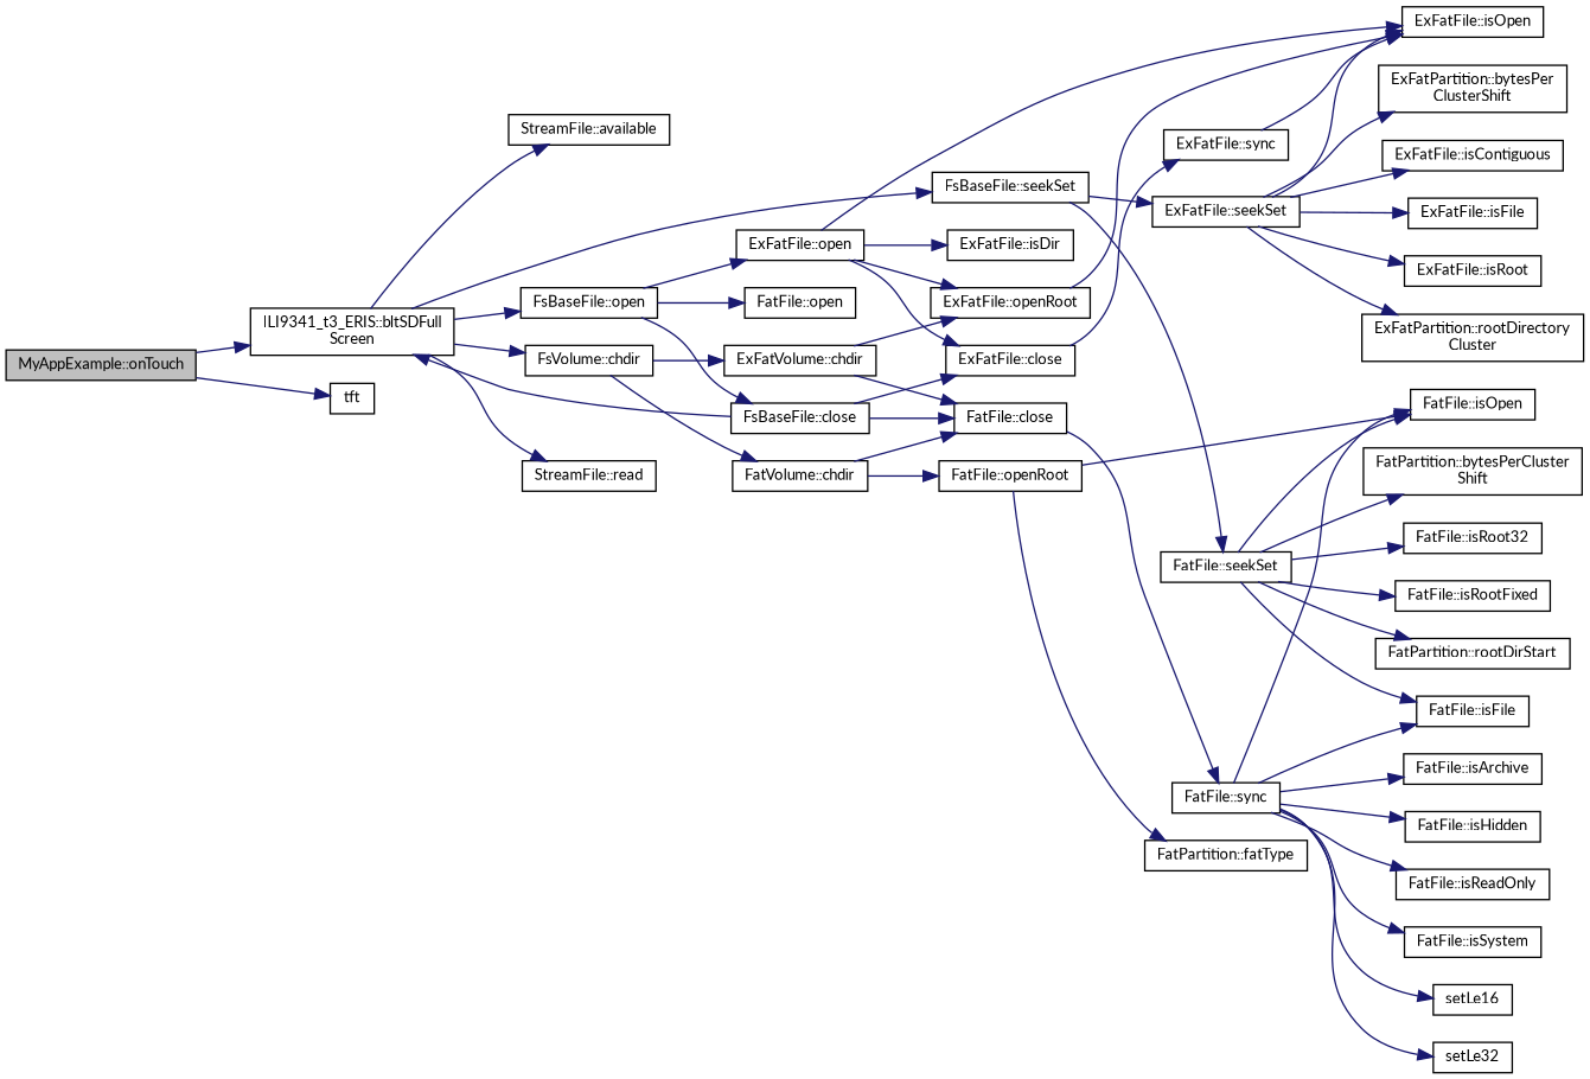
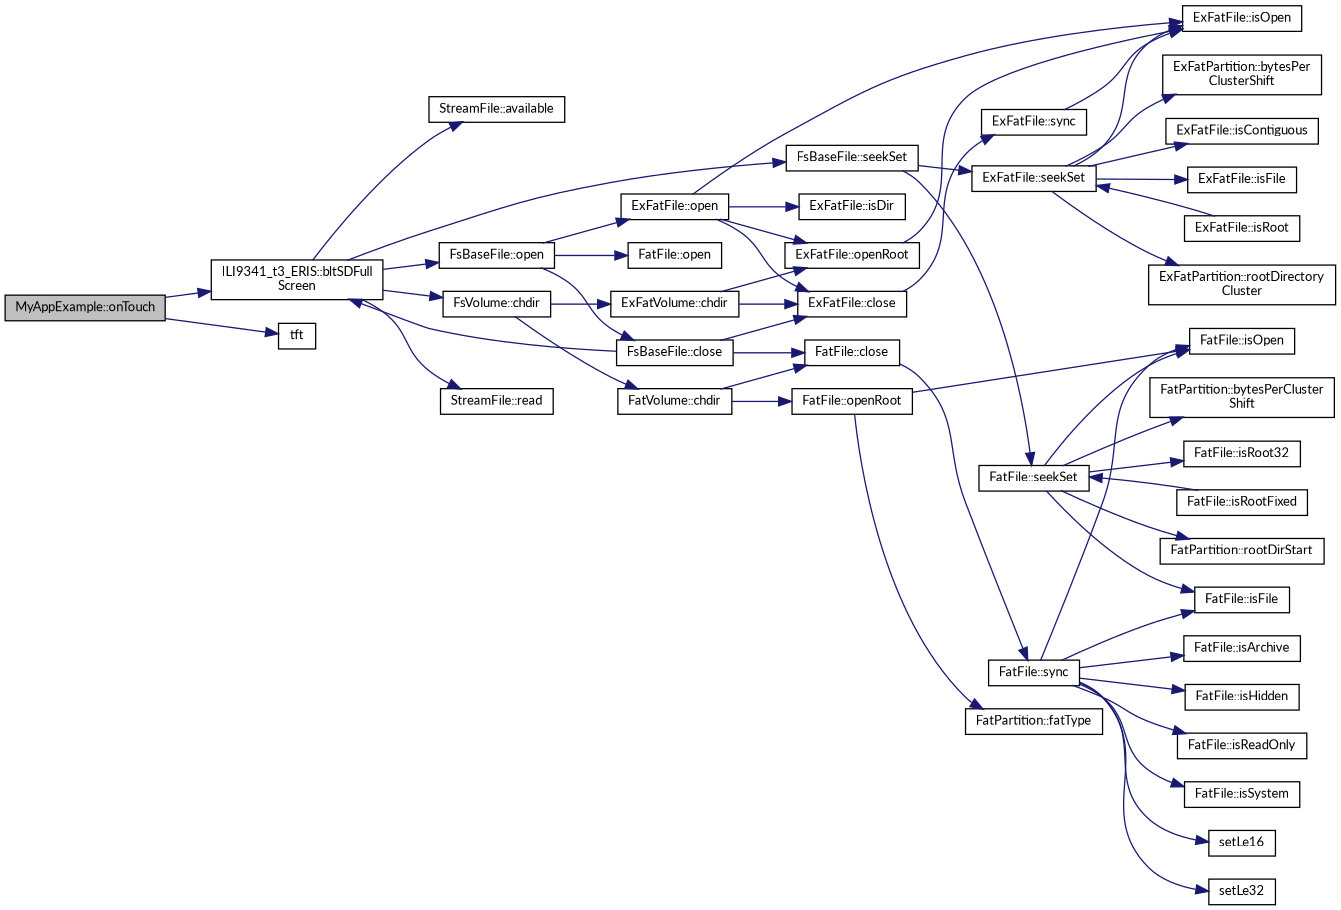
  digraph {
    fontname=Lato
    rankdir=LR
    node [color=black fillcolor=white fontname=Lato fontsize=10 shape=record style=filled]
    edge [color=midnightblue fontname=Lato fontsize=10 labelfontname=Helvetica labelfontsize=10 style=solid]
    n1 [fillcolor=grey75 fontcolor=black height=0.2 label="MyAppExample::onTouch" width=0.4]
    n2 [height=0.2 label="ILI9341_t3_ERIS::bltSDFull\lScreen" width=0.4]
    n3 [height=0.2 label=tft width=0.4]
    n4 [height=0.2 label="StreamFile::available" width=0.4]
    n5 [height=0.2 label="FsVolume::chdir" width=0.4]
    n6 [height=0.2 label="FsBaseFile::open" width=0.4]
    n7 [height=0.2 label="StreamFile::read" width=0.4]
    n8 [height=0.2 label="FsBaseFile::seekSet" width=0.4]
    n9 [height=0.2 label="ExFatVolume::chdir" width=0.4]
    n10 [height=0.2 label="FatVolume::chdir" width=0.4]
    n11 [height=0.2 label="FsBaseFile::close" width=0.4]
    n12 [height=0.2 label="ExFatFile::close" width=0.4]
    n13 [height=0.2 label="FatFile::close" width=0.4]
    n14 [height=0.2 label="ExFatFile::open" width=0.4]
    n15 [height=0.2 label="FatFile::open" width=0.4]
    n16 [height=0.2 label="FatFile::seekSet" width=0.4]
    n17 [height=0.2 label="ExFatFile::seekSet" width=0.4]
    n18 [height=0.2 label="ExFatFile::openRoot" width=0.4]
    n19 [height=0.2 label="FatFile::openRoot" width=0.4]
    n20 [height=0.2 label="ExFatFile::sync" width=0.4]
    n21 [height=0.2 label="ExFatFile::isOpen" width=0.4]
    n22 [height=0.2 label="FatFile::sync" width=0.4]
    n23 [height=0.2 label="FatFile::isOpen" width=0.4]
    n24 [height=0.2 label="FatPartition::fatType" width=0.4]
    n25 [height=0.2 label="FatFile::isArchive" width=0.4]
    n26 [height=0.2 label="FatFile::isFile" width=0.4]
    n27 [height=0.2 label="FatFile::isHidden" width=0.4]
    n28 [height=0.2 label="FatFile::isReadOnly" width=0.4]
    n29 [height=0.2 label="FatFile::isSystem" width=0.4]
    n30 [height=0.2 label=setLe16 width=0.4]
    n31 [height=0.2 label=setLe32 width=0.4]
    n32 [height=0.2 label="ExFatFile::isDir" width=0.4]
    n33 [height=0.2 label="FatPartition::bytesPerCluster\lShift" width=0.4]
    n34 [height=0.2 label="FatFile::isRoot32" width=0.4]
    n35 [height=0.2 label="FatFile::isRootFixed" width=0.4]
    n36 [height=0.2 label="FatPartition::rootDirStart" width=0.4]
    n37 [height=0.2 label="ExFatPartition::bytesPer\lClusterShift" width=0.4]
    n38 [height=0.2 label="ExFatFile::isContiguous" width=0.4]
    n39 [height=0.2 label="ExFatFile::isFile" width=0.4]
    n40 [height=0.2 label="ExFatFile::isRoot" width=0.4]
    n41 [height=0.2 label="ExFatPartition::rootDirectory\lCluster" width=0.4]
    n1 -> n2
    n1 -> n3
    n2 -> n4
    n2 -> n5
    n2 -> n6
    n2 -> n7
    n2 -> n8
    n5 -> n9
    n5 -> n10
    n6 -> n11
    n6 -> n14
    n6 -> n15
    n8 -> n16
    n8 -> n17
-   n9 -> n13
+   n9 -> n12
    n9 -> n18
    n10 -> n13
    n10 -> n19
    n11 -> n2
    n11 -> n12
    n11 -> n13
    n12 -> n20
    n13 -> n22
    n14 -> n12
    n14 -> n18
    n14 -> n21
    n14 -> n32
    n16 -> n23
    n16 -> n26
    n16 -> n33
    n16 -> n34
-   n16 -> n35
+   n35 -> n16
    n16 -> n36
    n17 -> n21
    n17 -> n37
    n17 -> n38
    n17 -> n39
-   n17 -> n40
+   n40 -> n17
    n17 -> n41
    n18 -> n21
    n19 -> n23
    n19 -> n24
    n20 -> n21
    n22 -> n23
    n22 -> n25
    n22 -> n26
    n22 -> n27
    n22 -> n28
    n22 -> n29
    n22 -> n30
    n22 -> n31
  }
